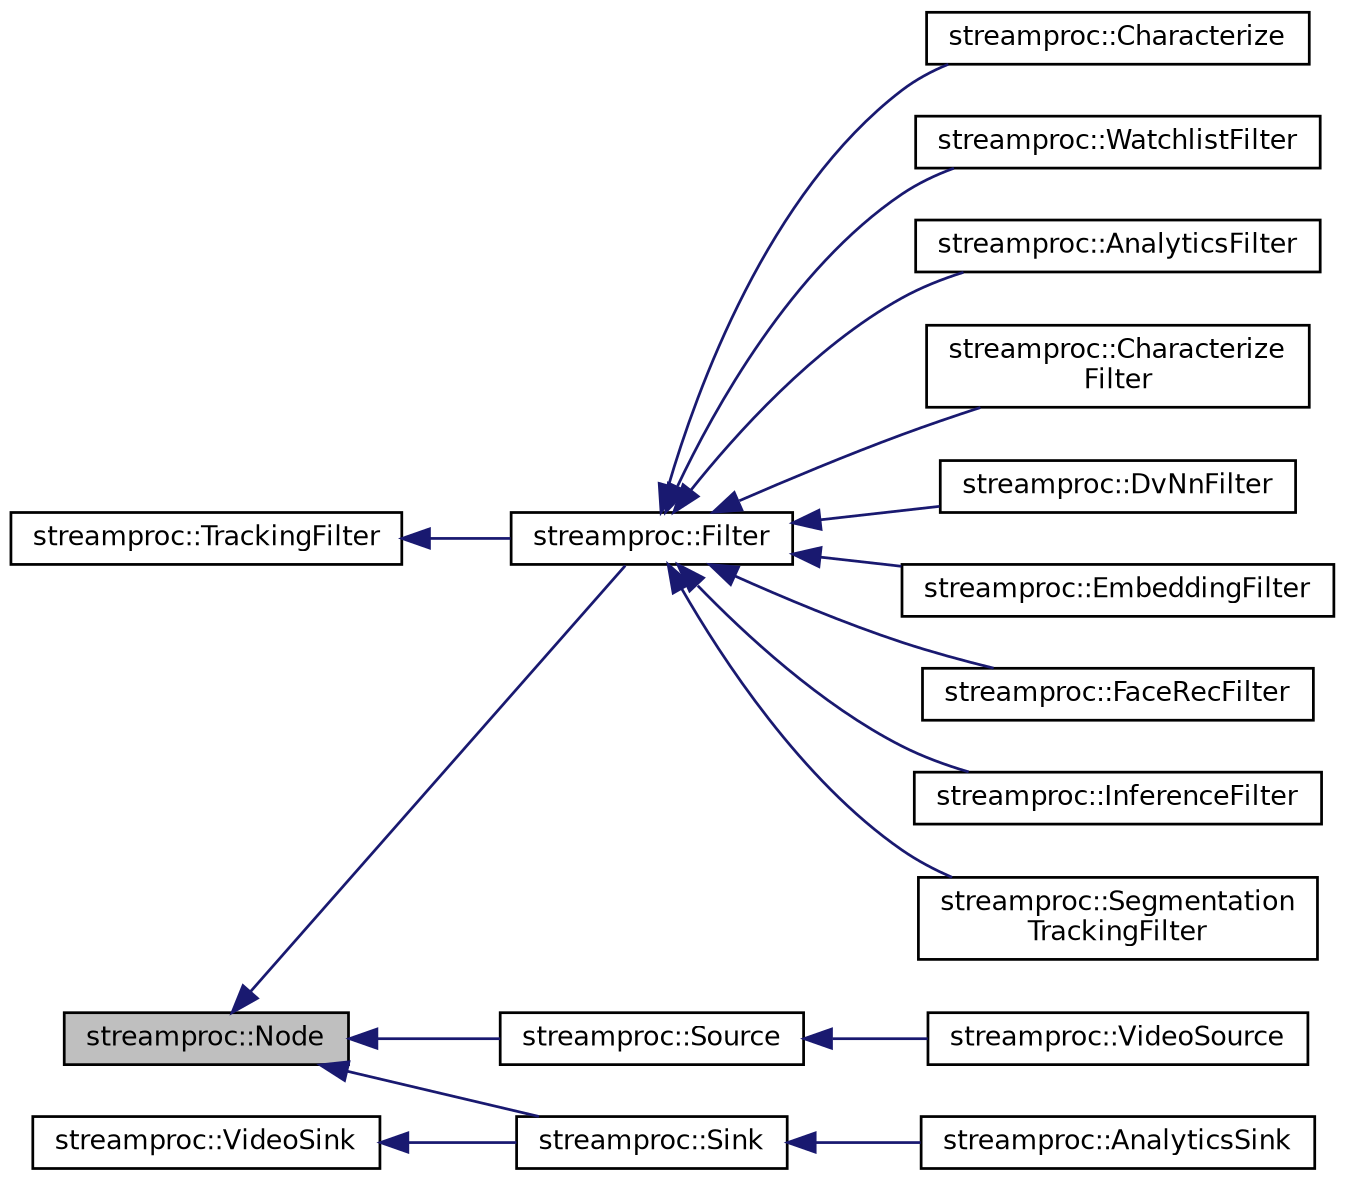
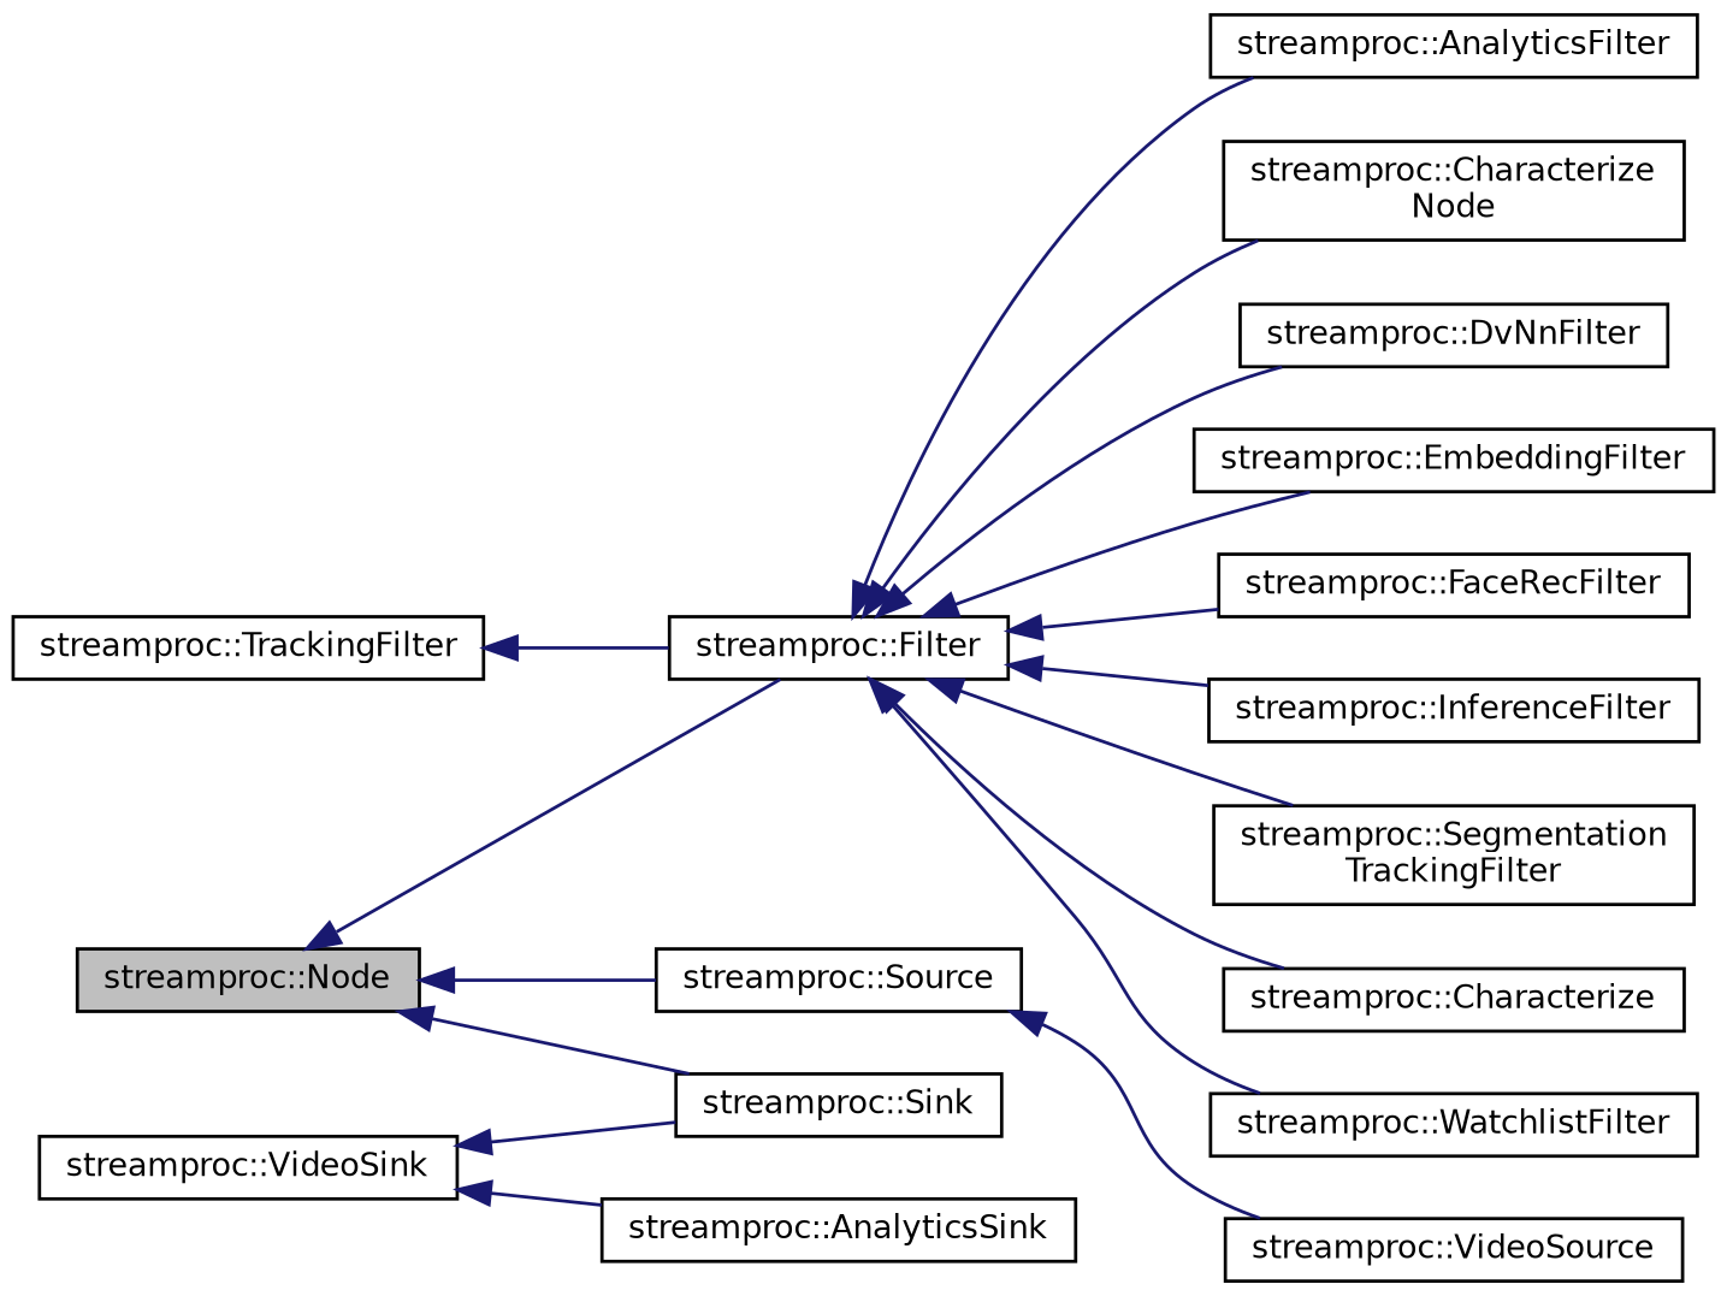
  digraph {
    rankdir=LR
    node [color=black fillcolor=white fontname=Helvetica fontsize=10 shape=record style=filled]
    edge [color=midnightblue dir=back fontname=Helvetica fontsize=10 labelfontname=Helvetica labelfontsize=10 style=solid]
    n1 [fillcolor=grey75 fontcolor=black height=0.2 label="streamproc::Node" width=0.4]
    n2 [height=0.2 label="streamproc::Filter" width=0.4]
    n3 [height=0.2 label="streamproc::Sink" width=0.4]
    n4 [height=0.2 label="streamproc::Source" width=0.4]
    n5 [height=0.2 label="streamproc::AnalyticsFilter" width=0.4]
-   n6 [height=0.2 label="streamproc::Characterize\lFilter" width=0.4]
+   n6 [height=0.2 label="streamproc::Characterize\lNode" width=0.4]
    n7 [height=0.2 label="streamproc::DvNnFilter" width=0.4]
    n8 [height=0.2 label="streamproc::EmbeddingFilter" width=0.4]
    n9 [height=0.2 label="streamproc::FaceRecFilter" width=0.4]
    n10 [height=0.2 label="streamproc::InferenceFilter" width=0.4]
    n11 [height=0.2 label="streamproc::Segmentation\lTrackingFilter" width=0.4]
    n12 [height=0.2 label="streamproc::Characterize" width=0.4]
    n13 [height=0.2 label="streamproc::WatchlistFilter" width=0.4]
    n14 [height=0.2 label="streamproc::AnalyticsSink" width=0.4]
    n15 [height=0.2 label="streamproc::VideoSource" width=0.4]
    n16 [height=0.2 label="streamproc::TrackingFilter" width=0.4]
    n17 [height=0.2 label="streamproc::VideoSink" width=0.4]
    n1 -> n2
    n1 -> n3
    n1 -> n4
    n2 -> n5
    n2 -> n6
    n2 -> n7
    n2 -> n8
    n2 -> n9
    n2 -> n10
    n2 -> n11
    n2 -> n12
    n2 -> n13
-   n3 -> n14
+   n17 -> n14
    n4 -> n15
    n16 -> n2
    n17 -> n3
  }
